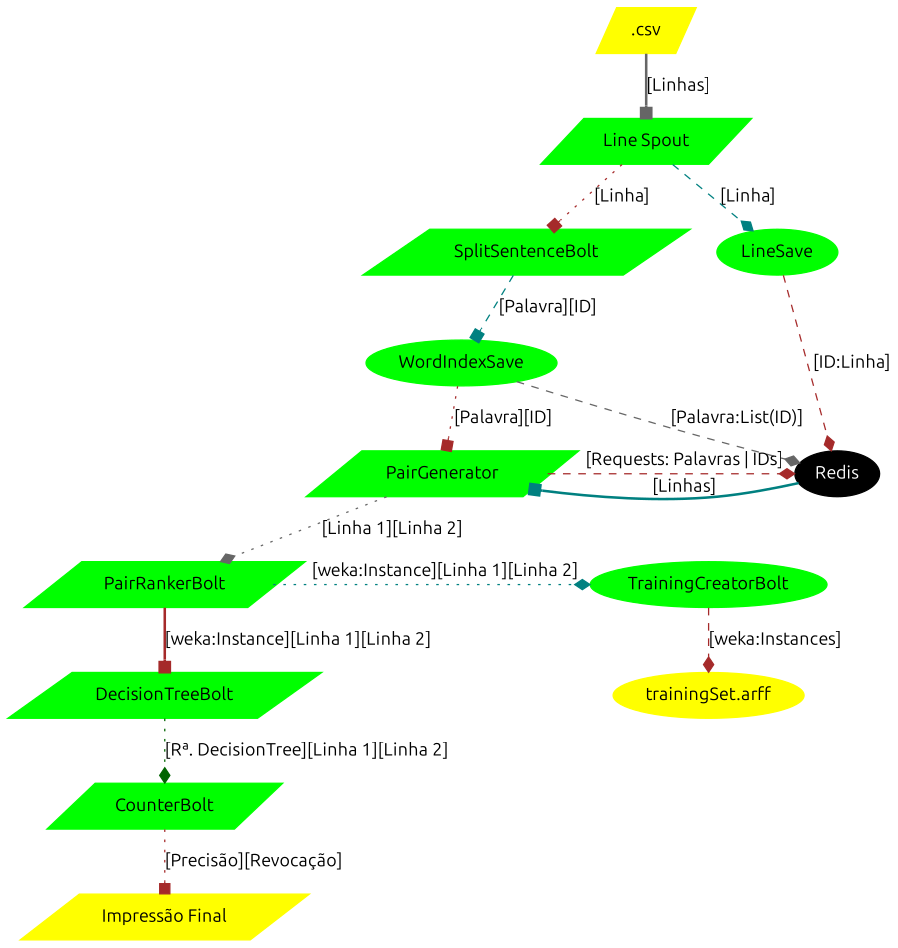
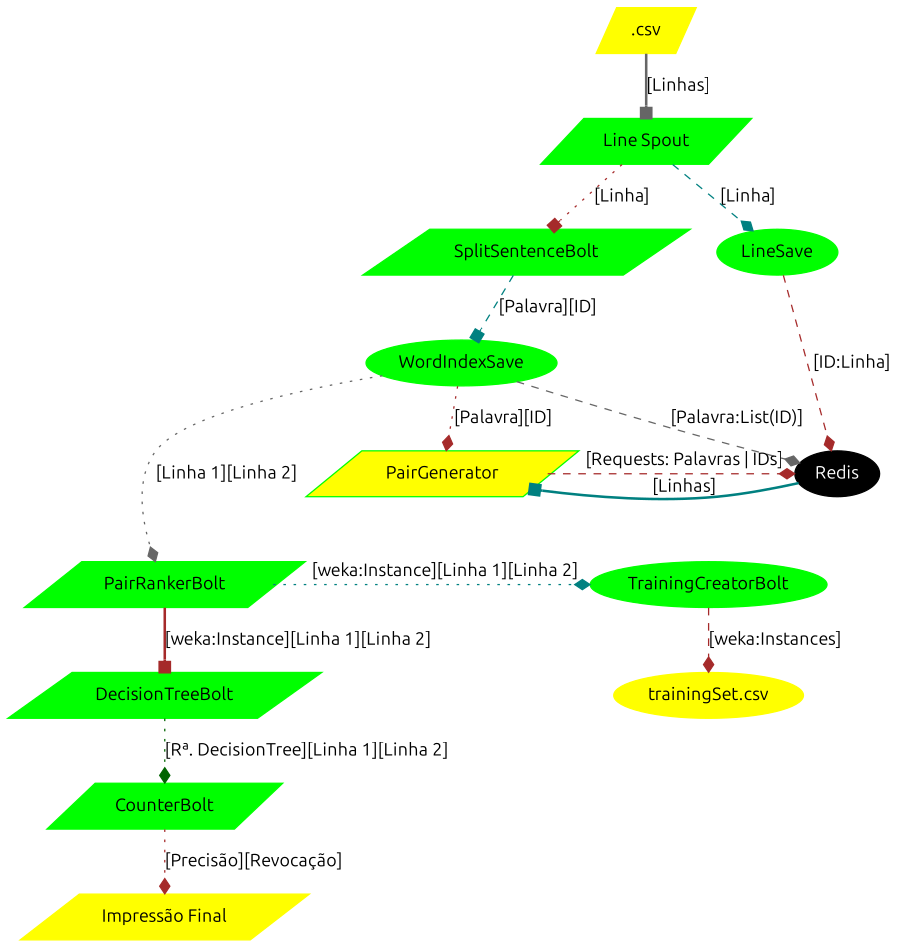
  digraph {
    fontname=Ubuntu
    node [color=green fontname=Ubuntu shape=parallelogram style=filled]
    edge [arrowhead=diamond color=brown fontname=Ubuntu style=dotted]
    n1 [color=yellow label=".csv"]
    n2 [color=yellow label="Impressão Final"]
-   n3 [color=yellow label="trainingSet.arff" shape=ellipse]
+   n3 [color=yellow label="trainingSet.csv" shape=ellipse]
    n4 [label="Line Spout"]
    n5 [label=SplitSentenceBolt]
    n6 [label=LineSave shape=ellipse]
    n7 [label=WordIndexSave shape=ellipse]
    n8 [label=PairRankerBolt]
-   n9 [label=PairGenerator]
+   n9 [label=PairGenerator fillcolor=yellow]
    n10 [label=DecisionTreeBolt]
    n11 [label=CounterBolt]
    n12 [label=TrainingCreatorBolt shape=ellipse]
    n13 [color=black fontcolor=white label=Redis shape=ellipse]
    subgraph sub_1 {
      n1
      n2
      n3
    }
    subgraph sub_2 {
      n4
      n5
      n6
      n7
      n8
      n9
      n10
      n11
      n12
    }
    subgraph sub_3 {
    }
    subgraph sub_4 {
      n13
    }
    subgraph sub_5 {
      rank=same
      n5
      n6
    }
    subgraph sub_6 {
      rank=same
      n9
      n13
    }
    subgraph sub_7 {
      rank=same
      n8
      n12
    }
    n1 -> n4 [arrowhead=box color=gray40 label="[Linhas]" style=bold]
    n4 -> n5 [arrowhead=box label="[Linha]"]
    n4 -> n6 [color=teal label="[Linha]" style=dashed]
    n5 -> n7 [arrowhead=box color=teal label="[Palavra][ID]" style=dashed]
    n6 -> n13 [label="[ID:Linha]" style=dashed]
-   n7 -> n9 [arrowhead=box label="[Palavra][ID]"]
+   n7 -> n9 [label="[Palavra][ID]"]
    n7 -> n13 [color=gray40 label="[Palavra:List(ID)]" style=dashed]
    n8 -> n10 [arrowhead=box label="[weka:Instance][Linha 1][Linha 2]" style=bold]
    n8 -> n12 [color=teal label="[weka:Instance][Linha 1][Linha 2]"]
-   n9 -> n8 [color=gray40 label="[Linha 1][Linha 2]"]
+   n7 -> n8 [color=gray40 label="[Linha 1][Linha 2]"]
    n9 -> n13 [label="[Requests: Palavras | IDs]" style=dashed]
    n10 -> n11 [color=darkgreen label="[Rª. DecisionTree][Linha 1][Linha 2]"]
-   n11 -> n2 [arrowhead=box label="[Precisão][Revocação]"]
+   n11 -> n2 [label="[Precisão][Revocação]"]
    n12 -> n3 [label="[weka:Instances]" style=dashed]
    n13 -> n9 [arrowhead=box color=teal label="[Linhas]" style=bold]
  }
